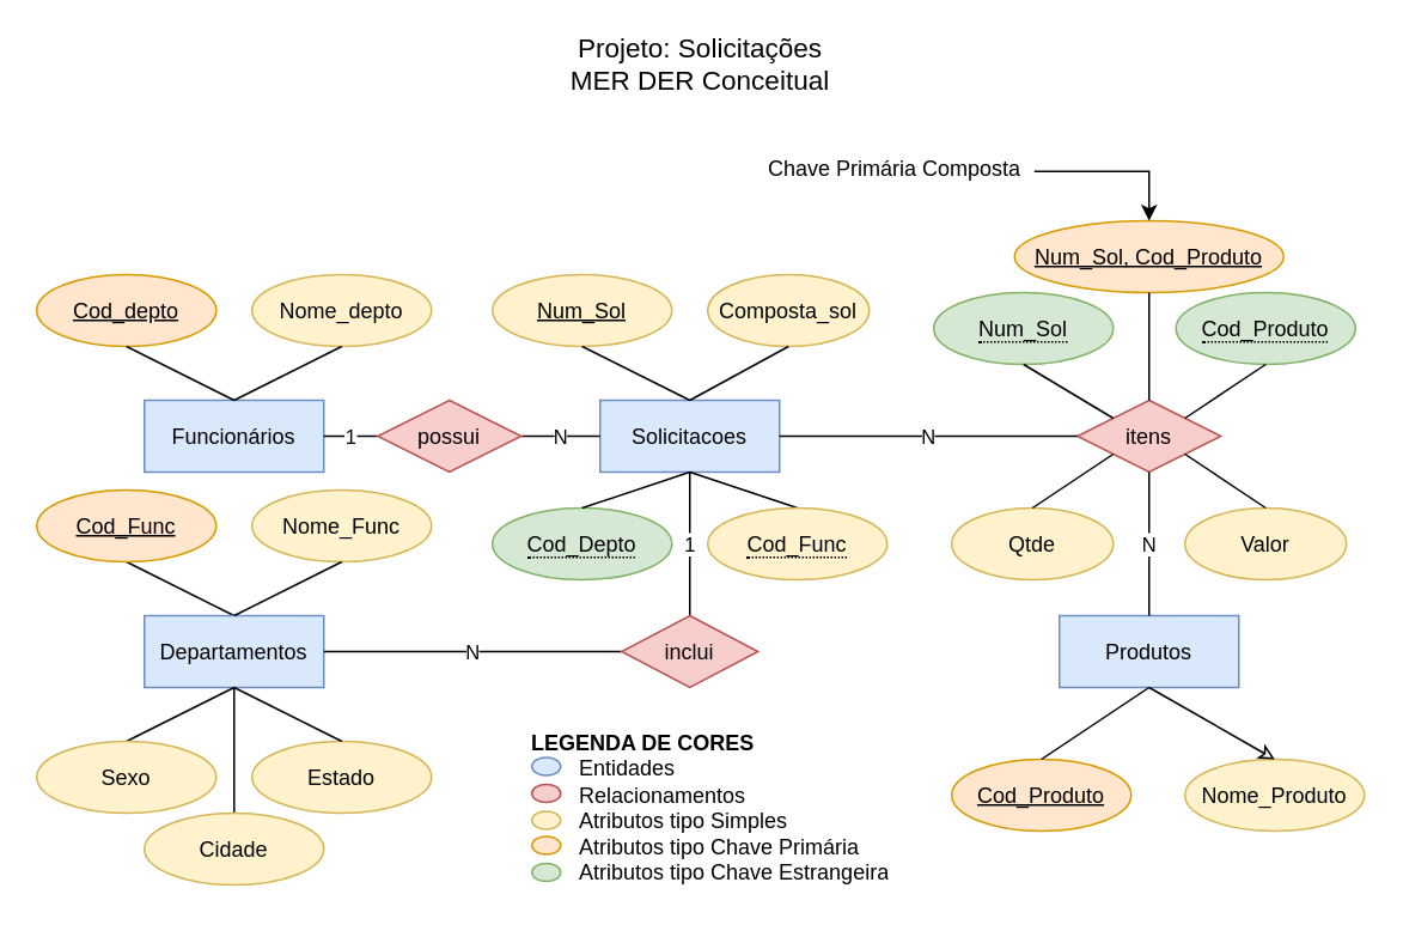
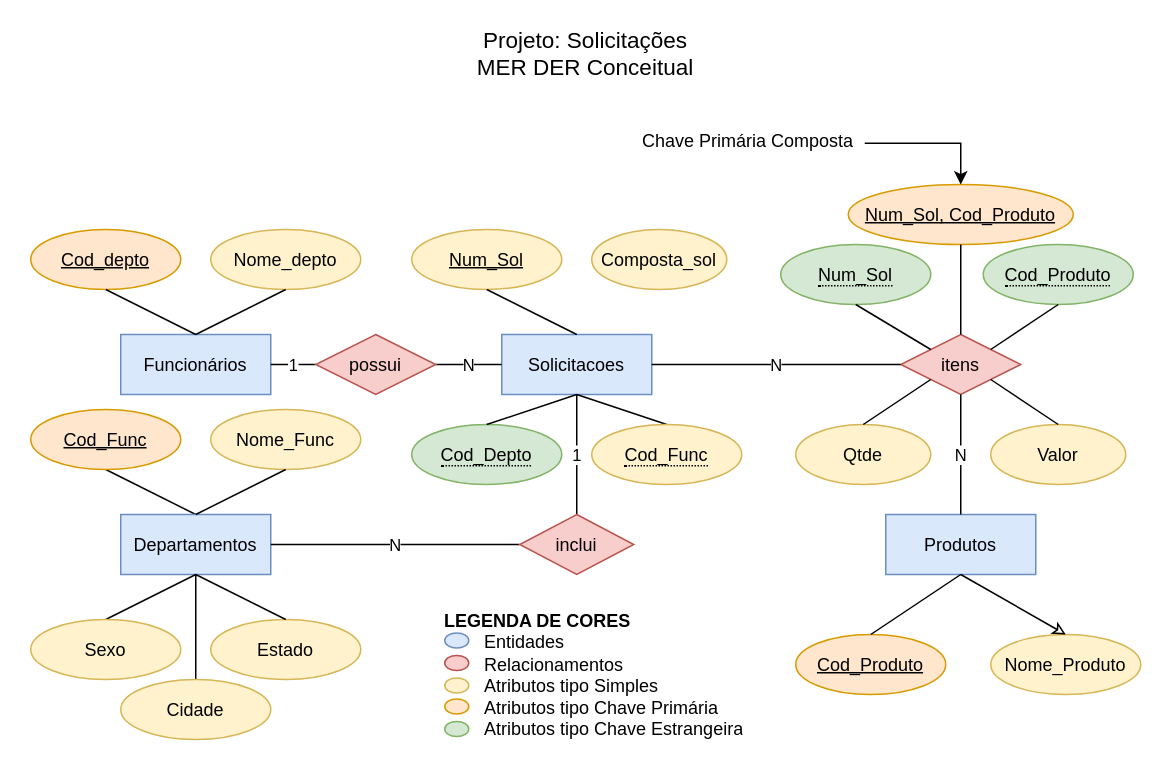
  <mxCell id="0" />
  <mxCell id="1" parent="0" />
  <mxCell id="2" value="Projeto: Solicitações&lt;div style=&quot;font-size: 15px;&quot;&gt;MER DER Conceitual&lt;/div&gt;" style="text;html=1;align=center;verticalAlign=middle;whiteSpace=wrap;rounded=0;fontSize=15;" vertex="1" parent="1"><mxGeometry x="300" y="20" width="180" height="30" as="geometry" /></mxCell>
  <mxCell id="3" value="Funcionários" style="whiteSpace=wrap;html=1;align=center;fillColor=#dae8fc;strokeColor=#6c8ebf;" vertex="1" parent="1"><mxGeometry x="80" y="222.5" width="100" height="40" as="geometry" /></mxCell>
  <mxCell id="4" style="rounded=0;orthogonalLoop=1;jettySize=auto;html=1;exitX=0.5;exitY=0;exitDx=0;exitDy=0;entryX=0.5;entryY=1;entryDx=0;entryDy=0;endArrow=none;endFill=0;" edge="1" parent="1" source="5" target="8"><mxGeometry relative="1" as="geometry" /></mxCell>
  <mxCell id="5" value="Departamentos" style="whiteSpace=wrap;html=1;align=center;fillColor=#dae8fc;strokeColor=#6c8ebf;" vertex="1" parent="1"><mxGeometry x="80" y="342.5" width="100" height="40" as="geometry" /></mxCell>
  <mxCell id="6" value="Cod_depto" style="ellipse;whiteSpace=wrap;html=1;align=center;fontStyle=4;fillColor=#ffe6cc;strokeColor=#d79b00;" vertex="1" parent="1"><mxGeometry x="20" y="152.5" width="100" height="40" as="geometry" /></mxCell>
  <mxCell id="7" value="Nome_depto" style="ellipse;whiteSpace=wrap;html=1;align=center;fillColor=#fff2cc;strokeColor=#d6b656;" vertex="1" parent="1"><mxGeometry x="140" y="152.5" width="100" height="40" as="geometry" /></mxCell>
  <mxCell id="8" value="Cod_Func" style="ellipse;whiteSpace=wrap;html=1;align=center;fontStyle=4;fillColor=#ffe6cc;strokeColor=#d79b00;" vertex="1" parent="1"><mxGeometry x="20" y="272.5" width="100" height="40" as="geometry" /></mxCell>
  <mxCell id="9" value="Nome_Func" style="ellipse;whiteSpace=wrap;html=1;align=center;fillColor=#fff2cc;strokeColor=#d6b656;" vertex="1" parent="1"><mxGeometry x="140" y="272.5" width="100" height="40" as="geometry" /></mxCell>
  <mxCell id="10" style="rounded=0;orthogonalLoop=1;jettySize=auto;html=1;exitX=0.5;exitY=0;exitDx=0;exitDy=0;endArrow=none;endFill=0;" edge="1" parent="1" source="11"><mxGeometry relative="1" as="geometry"><mxPoint x="130" y="382.5" as="targetPoint" /></mxGeometry></mxCell>
  <mxCell id="11" value="Sexo" style="ellipse;whiteSpace=wrap;html=1;align=center;fillColor=#fff2cc;strokeColor=#d6b656;" vertex="1" parent="1"><mxGeometry x="20" y="412.5" width="100" height="40" as="geometry" /></mxCell>
  <mxCell id="12" style="rounded=0;orthogonalLoop=1;jettySize=auto;html=1;exitX=0.5;exitY=0;exitDx=0;exitDy=0;entryX=0.5;entryY=1;entryDx=0;entryDy=0;endArrow=none;endFill=0;" edge="1" parent="1" source="13" target="5"><mxGeometry relative="1" as="geometry" /></mxCell>
  <mxCell id="13" value="Cidade" style="ellipse;whiteSpace=wrap;html=1;align=center;fillColor=#fff2cc;strokeColor=#d6b656;" vertex="1" parent="1"><mxGeometry x="80" y="452.5" width="100" height="40" as="geometry" /></mxCell>
  <mxCell id="14" value="Estado" style="ellipse;whiteSpace=wrap;html=1;align=center;fillColor=#fff2cc;strokeColor=#d6b656;" vertex="1" parent="1"><mxGeometry x="140" y="412.5" width="100" height="40" as="geometry" /></mxCell>
  <mxCell id="15" style="rounded=0;orthogonalLoop=1;jettySize=auto;html=1;exitX=0.5;exitY=0;exitDx=0;exitDy=0;entryX=0.5;entryY=1;entryDx=0;entryDy=0;endArrow=none;endFill=0;" edge="1" parent="1" source="14" target="5"><mxGeometry relative="1" as="geometry" /></mxCell>
  <mxCell id="16" style="rounded=0;orthogonalLoop=1;jettySize=auto;html=1;exitX=0.5;exitY=0;exitDx=0;exitDy=0;entryX=0.5;entryY=1;entryDx=0;entryDy=0;endArrow=none;endFill=0;" edge="1" parent="1" source="5" target="9"><mxGeometry relative="1" as="geometry" /></mxCell>
  <mxCell id="17" style="rounded=0;orthogonalLoop=1;jettySize=auto;html=1;exitX=0.5;exitY=0;exitDx=0;exitDy=0;entryX=0.5;entryY=1;entryDx=0;entryDy=0;endArrow=none;endFill=0;" edge="1" parent="1" source="3" target="7"><mxGeometry relative="1" as="geometry" /></mxCell>
  <mxCell id="18" style="rounded=0;orthogonalLoop=1;jettySize=auto;html=1;exitX=0.5;exitY=0;exitDx=0;exitDy=0;entryX=0.5;entryY=1;entryDx=0;entryDy=0;endArrow=none;endFill=0;" edge="1" parent="1" source="3" target="6"><mxGeometry relative="1" as="geometry" /></mxCell>
  <mxCell id="19" value="Solicitacoes" style="whiteSpace=wrap;html=1;align=center;fillColor=#dae8fc;strokeColor=#6c8ebf;" vertex="1" parent="1"><mxGeometry x="334" y="222.5" width="100" height="40" as="geometry" /></mxCell>
  <mxCell id="20" value="N" style="edgeStyle=orthogonalEdgeStyle;rounded=0;orthogonalLoop=1;jettySize=auto;html=1;exitX=1;exitY=0.5;exitDx=0;exitDy=0;entryX=0;entryY=0.5;entryDx=0;entryDy=0;endArrow=none;endFill=0;" edge="1" parent="1" source="22" target="19"><mxGeometry relative="1" as="geometry"><mxPoint x="298" y="242.5" as="sourcePoint" /></mxGeometry></mxCell>
  <mxCell id="21" value="1" style="edgeStyle=orthogonalEdgeStyle;rounded=0;orthogonalLoop=1;jettySize=auto;html=1;exitX=0;exitY=0.5;exitDx=0;exitDy=0;entryX=1;entryY=0.5;entryDx=0;entryDy=0;endArrow=none;endFill=0;" edge="1" parent="1" source="22" target="3"><mxGeometry relative="1" as="geometry" /></mxCell>
  <mxCell id="22" value="possui" style="shape=rhombus;perimeter=rhombusPerimeter;whiteSpace=wrap;html=1;align=center;fillColor=#f8cecc;strokeColor=#b85450;" vertex="1" parent="1"><mxGeometry x="210" y="222.5" width="80" height="40" as="geometry" /></mxCell>
  <mxCell id="23" value="N" style="edgeStyle=orthogonalEdgeStyle;rounded=0;orthogonalLoop=1;jettySize=auto;html=1;exitX=0;exitY=0.5;exitDx=0;exitDy=0;entryX=1;entryY=0.5;entryDx=0;entryDy=0;endArrow=none;endFill=0;" edge="1" parent="1" source="25" target="5"><mxGeometry relative="1" as="geometry" /></mxCell>
  <mxCell id="24" value="1" style="edgeStyle=orthogonalEdgeStyle;rounded=0;orthogonalLoop=1;jettySize=auto;html=1;exitX=0.5;exitY=0;exitDx=0;exitDy=0;entryX=0.5;entryY=1;entryDx=0;entryDy=0;endArrow=none;endFill=0;" edge="1" parent="1" source="25" target="19"><mxGeometry relative="1" as="geometry" /></mxCell>
  <mxCell id="25" value="inclui" style="shape=rhombus;perimeter=rhombusPerimeter;whiteSpace=wrap;html=1;align=center;fillColor=#f8cecc;strokeColor=#b85450;" vertex="1" parent="1"><mxGeometry x="346" y="342.5" width="76" height="40" as="geometry" /></mxCell>
  <mxCell id="26" value="Produtos" style="whiteSpace=wrap;html=1;align=center;fillColor=#dae8fc;strokeColor=#6c8ebf;" vertex="1" parent="1"><mxGeometry x="590" y="342.5" width="100" height="40" as="geometry" /></mxCell>
  <mxCell id="27" value="Cod_Produto" style="ellipse;whiteSpace=wrap;html=1;align=center;fontStyle=4;fillColor=#ffe6cc;strokeColor=#d79b00;" vertex="1" parent="1"><mxGeometry x="530" y="422.5" width="100" height="40" as="geometry" /></mxCell>
  <mxCell id="28" value="Nome_Produto" style="ellipse;whiteSpace=wrap;html=1;align=center;fillColor=#fff2cc;strokeColor=#d6b656;" vertex="1" parent="1"><mxGeometry x="660" y="422.5" width="100" height="40" as="geometry" /></mxCell>
  <mxCell id="29" style="rounded=0;orthogonalLoop=1;jettySize=auto;html=1;exitX=0.5;exitY=1;exitDx=0;exitDy=0;entryX=0.5;entryY=0;entryDx=0;entryDy=0;endArrow=classic;endFill=0;" edge="1" source="26" target="28" parent="1"><mxGeometry relative="1" as="geometry" /></mxCell>
  <mxCell id="30" style="rounded=0;orthogonalLoop=1;jettySize=auto;html=1;entryX=0.5;entryY=0;entryDx=0;entryDy=0;endArrow=none;endFill=0;exitX=0.5;exitY=1;exitDx=0;exitDy=0;" edge="1" source="26" target="27" parent="1"><mxGeometry relative="1" as="geometry"><mxPoint x="640" y="392.5" as="sourcePoint" /></mxGeometry></mxCell>
  <mxCell id="31" value="Composta_sol" style="ellipse;whiteSpace=wrap;html=1;align=center;fillColor=#fff2cc;strokeColor=#d6b656;" vertex="1" parent="1"><mxGeometry x="394" y="152.5" width="90" height="40" as="geometry" /></mxCell>
- <mxCell id="32" style="rounded=0;orthogonalLoop=1;jettySize=auto;html=1;exitX=0.5;exitY=1;exitDx=0;exitDy=0;entryX=0.5;entryY=0;entryDx=0;entryDy=0;endArrow=none;endFill=0;" edge="1" parent="1" source="31" target="19"><mxGeometry relative="1" as="geometry" /></mxCell>
  <mxCell id="33" style="rounded=0;orthogonalLoop=1;jettySize=auto;html=1;exitX=0.5;exitY=0;exitDx=0;exitDy=0;entryX=0.5;entryY=1;entryDx=0;entryDy=0;endArrow=none;endFill=0;" edge="1" parent="1" source="40" target="19"><mxGeometry relative="1" as="geometry"><mxPoint x="439" y="282.5" as="sourcePoint" /></mxGeometry></mxCell>
  <mxCell id="34" value="Num_Sol" style="ellipse;whiteSpace=wrap;html=1;align=center;fontStyle=4;fillColor=#fff2cc;strokeColor=#d6b656;" vertex="1" parent="1"><mxGeometry x="274" y="152.5" width="100" height="40" as="geometry" /></mxCell>
  <mxCell id="35" value="itens" style="shape=rhombus;perimeter=rhombusPerimeter;whiteSpace=wrap;html=1;align=center;fillColor=#f8cecc;strokeColor=#b85450;" vertex="1" parent="1"><mxGeometry x="600" y="222.5" width="80" height="40" as="geometry" /></mxCell>
  <mxCell id="36" value="Qtde" style="ellipse;whiteSpace=wrap;html=1;align=center;fillColor=#fff2cc;strokeColor=#d6b656;" vertex="1" parent="1"><mxGeometry x="530" y="282.5" width="90" height="40" as="geometry" /></mxCell>
  <mxCell id="37" value="Valor" style="ellipse;whiteSpace=wrap;html=1;align=center;fillColor=#fff2cc;strokeColor=#d6b656;" vertex="1" parent="1"><mxGeometry x="660" y="282.5" width="90" height="40" as="geometry" /></mxCell>
  <mxCell id="38" style="rounded=0;orthogonalLoop=1;jettySize=auto;html=1;exitX=0.5;exitY=1;exitDx=0;exitDy=0;entryX=0.5;entryY=0;entryDx=0;entryDy=0;endArrow=none;endFill=0;" edge="1" parent="1" source="34" target="19"><mxGeometry relative="1" as="geometry" /></mxCell>
  <mxCell id="39" value="&lt;span style=&quot;border-bottom: 1px dotted&quot;&gt;Cod_Depto&lt;/span&gt;" style="ellipse;whiteSpace=wrap;html=1;align=center;fillColor=#d5e8d4;strokeColor=#82b366;" vertex="1" parent="1"><mxGeometry x="274" y="282.5" width="100" height="40" as="geometry" /></mxCell>
  <mxCell id="40" value="&lt;span style=&quot;border-bottom: 1px dotted&quot;&gt;Cod_Func&lt;/span&gt;" style="ellipse;whiteSpace=wrap;html=1;align=center;fillColor=#fff2cc;strokeColor=#d6b656;" vertex="1" parent="1"><mxGeometry x="394" y="282.5" width="100" height="40" as="geometry" /></mxCell>
  <mxCell id="41" style="rounded=0;orthogonalLoop=1;jettySize=auto;html=1;exitX=0.5;exitY=0;exitDx=0;exitDy=0;entryX=0.5;entryY=1;entryDx=0;entryDy=0;endArrow=none;endFill=0;" edge="1" parent="1" source="39" target="19"><mxGeometry relative="1" as="geometry"><mxPoint x="439" y="282.5" as="sourcePoint" /></mxGeometry></mxCell>
  <mxCell id="42" value="N" style="edgeStyle=orthogonalEdgeStyle;rounded=0;orthogonalLoop=1;jettySize=auto;html=1;exitX=0.5;exitY=1;exitDx=0;exitDy=0;endArrow=none;endFill=0;entryX=0.5;entryY=0;entryDx=0;entryDy=0;" edge="1" parent="1" source="35" target="26"><mxGeometry relative="1" as="geometry"><mxPoint x="300" y="252.5" as="sourcePoint" /><mxPoint x="640" y="332.5" as="targetPoint" /></mxGeometry></mxCell>
  <mxCell id="43" value="N" style="edgeStyle=orthogonalEdgeStyle;rounded=0;orthogonalLoop=1;jettySize=auto;html=1;exitX=0;exitY=0.5;exitDx=0;exitDy=0;endArrow=none;endFill=0;entryX=1;entryY=0.5;entryDx=0;entryDy=0;" edge="1" parent="1" source="35" target="19"><mxGeometry relative="1" as="geometry"><mxPoint x="300" y="252.5" as="sourcePoint" /><mxPoint x="640" y="332.5" as="targetPoint" /></mxGeometry></mxCell>
  <mxCell id="44" value="Num_Sol, Cod_Produto" style="ellipse;whiteSpace=wrap;html=1;align=center;fontStyle=4;fillColor=#ffe6cc;strokeColor=#d79b00;" vertex="1" parent="1"><mxGeometry x="565" y="122.5" width="150" height="40" as="geometry" /></mxCell>
  <mxCell id="45" value="&lt;span style=&quot;border-bottom: 1px dotted&quot;&gt;Cod_Produto&lt;/span&gt;" style="ellipse;whiteSpace=wrap;html=1;align=center;fillColor=#d5e8d4;strokeColor=#82b366;" vertex="1" parent="1"><mxGeometry x="655" y="162.5" width="100" height="40" as="geometry" /></mxCell>
  <mxCell id="46" value="&lt;span style=&quot;border-bottom: 1px dotted&quot;&gt;Num_Sol&lt;/span&gt;" style="ellipse;whiteSpace=wrap;html=1;align=center;fillColor=#d5e8d4;strokeColor=#82b366;" vertex="1" parent="1"><mxGeometry x="520" y="162.5" width="100" height="40" as="geometry" /></mxCell>
  <mxCell id="47" style="rounded=0;orthogonalLoop=1;jettySize=auto;html=1;exitX=0.5;exitY=0;exitDx=0;exitDy=0;entryX=0;entryY=1;entryDx=0;entryDy=0;endArrow=none;endFill=0;" edge="1" parent="1" source="36" target="35"><mxGeometry relative="1" as="geometry"><mxPoint x="439" y="282.5" as="sourcePoint" /></mxGeometry></mxCell>
  <mxCell id="48" style="rounded=0;orthogonalLoop=1;jettySize=auto;html=1;exitX=0.5;exitY=0;exitDx=0;exitDy=0;entryX=1;entryY=1;entryDx=0;entryDy=0;endArrow=none;endFill=0;" edge="1" parent="1" source="37" target="35"><mxGeometry relative="1" as="geometry"><mxPoint x="439" y="282.5" as="sourcePoint" /></mxGeometry></mxCell>
  <mxCell id="49" style="rounded=0;orthogonalLoop=1;jettySize=auto;html=1;exitX=0.5;exitY=1;exitDx=0;exitDy=0;entryX=1;entryY=0;entryDx=0;entryDy=0;endArrow=none;endFill=0;" edge="1" parent="1" source="45" target="35"><mxGeometry relative="1" as="geometry"><mxPoint x="439" y="282.5" as="sourcePoint" /></mxGeometry></mxCell>
  <mxCell id="50" style="rounded=0;orthogonalLoop=1;jettySize=auto;html=1;exitX=0.5;exitY=1;exitDx=0;exitDy=0;entryX=0.5;entryY=0;entryDx=0;entryDy=0;endArrow=none;endFill=0;" edge="1" parent="1" source="44" target="35"><mxGeometry relative="1" as="geometry"><mxPoint x="439" y="282.5" as="sourcePoint" /></mxGeometry></mxCell>
  <mxCell id="51" style="rounded=0;orthogonalLoop=1;jettySize=auto;html=1;exitX=0.5;exitY=1;exitDx=0;exitDy=0;entryX=0;entryY=0;entryDx=0;entryDy=0;endArrow=none;endFill=0;" edge="1" parent="1" source="46" target="35"><mxGeometry relative="1" as="geometry"><mxPoint x="439" y="282.5" as="sourcePoint" /></mxGeometry></mxCell>
  <mxCell id="52" value="&lt;div&gt;Chave Primária Composta&lt;/div&gt;" style="text;strokeColor=none;fillColor=none;spacingLeft=4;spacingRight=4;overflow=hidden;rotatable=0;points=[[0,0.5],[1,0.5]];portConstraint=eastwest;fontSize=12;whiteSpace=wrap;html=1;" vertex="1" parent="1"><mxGeometry x="422" y="80" width="154" height="30" as="geometry" /></mxCell>
  <mxCell id="53" style="edgeStyle=orthogonalEdgeStyle;rounded=0;orthogonalLoop=1;jettySize=auto;html=1;exitX=1;exitY=0.5;exitDx=0;exitDy=0;entryX=0.5;entryY=0;entryDx=0;entryDy=0;" edge="1" parent="1" source="52" target="44"><mxGeometry relative="1" as="geometry"><mxPoint x="685.04" y="110.01" as="sourcePoint" /></mxGeometry></mxCell>
  <mxCell id="54" value="" style="group" vertex="1" connectable="0" parent="1"><mxGeometry x="290" y="400" width="214" height="100" as="geometry" /></mxCell>
  <mxCell id="55" value="&lt;b&gt;LEGENDA DE CORES&lt;/b&gt;&lt;div&gt;&lt;span style=&quot;white-space: pre;&quot;&gt;&#09;&lt;/span&gt;Entidades&lt;/div&gt;&lt;div&gt;&lt;span style=&quot;white-space: pre;&quot;&gt;&#09;&lt;/span&gt;Relacionamentos&lt;/div&gt;&lt;div&gt;&lt;span style=&quot;white-space: pre;&quot;&gt;&#09;&lt;/span&gt;Atributos tipo Simples&lt;/div&gt;&lt;div&gt;&lt;span style=&quot;white-space: pre;&quot;&gt;&#09;&lt;/span&gt;Atributos tipo Chave Primária&lt;/div&gt;&lt;div&gt;&lt;span style=&quot;white-space: pre;&quot;&gt;&#09;&lt;/span&gt;Atributos tipo Chave Estrangeira&lt;/div&gt;&lt;div&gt;&lt;br&gt;&lt;/div&gt;" style="text;strokeColor=none;fillColor=none;spacingLeft=4;spacingRight=4;overflow=hidden;rotatable=0;points=[[0,0.5],[1,0.5]];portConstraint=eastwest;fontSize=12;whiteSpace=wrap;html=1;" vertex="1" parent="54"><mxGeometry width="214" height="100" as="geometry" /></mxCell>
  <mxCell id="56" value="" style="ellipse;whiteSpace=wrap;html=1;fillColor=#dae8fc;strokeColor=#6c8ebf;" vertex="1" parent="54"><mxGeometry x="6" y="21.5" width="16" height="10" as="geometry" /></mxCell>
  <mxCell id="57" value="" style="ellipse;whiteSpace=wrap;html=1;fillColor=#f8cecc;strokeColor=#b85450;" vertex="1" parent="54"><mxGeometry x="6" y="36.5" width="16" height="10" as="geometry" /></mxCell>
  <mxCell id="58" value="" style="ellipse;whiteSpace=wrap;html=1;fillColor=#fff2cc;strokeColor=#d6b656;" vertex="1" parent="54"><mxGeometry x="6" y="51.5" width="16" height="10" as="geometry" /></mxCell>
  <mxCell id="59" value="" style="ellipse;whiteSpace=wrap;html=1;fillColor=#ffe6cc;strokeColor=#d79b00;" vertex="1" parent="54"><mxGeometry x="6" y="65.5" width="16" height="10" as="geometry" /></mxCell>
  <mxCell id="60" value="" style="ellipse;whiteSpace=wrap;html=1;fillColor=#d5e8d4;strokeColor=#82b366;" vertex="1" parent="54"><mxGeometry x="6" y="80.5" width="16" height="10" as="geometry" /></mxCell>
